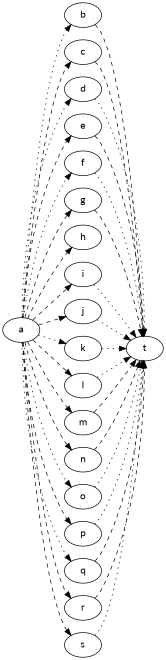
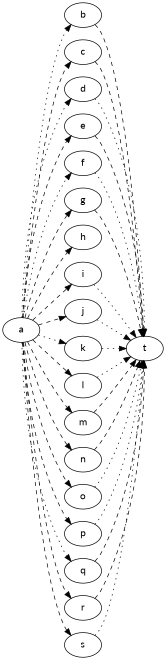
  digraph {
    fontname=Lato
    rankdir=LR
    node [Weight=3 fontname=Lato]
    edge [Weight=3 fontname=Lato style=dashed]
    a [Weight=2]
    b
    c [Weight=10]
    d [Weight=4]
    e [Weight=5]
    f [Weight=2]
    g [Weight=12]
    h [Weight=25]
    i [Weight=33]
    j [Weight=2]
    k [Weight=5]
    l [Weight=1]
    m [Weight=1]
    n [Weight=23]
    o
    p [Weight=4]
    q
    r [Weight=8]
    s
    t
    a -> b [Weight=4 style=dotted]
    a -> c
    a -> d [Weight=45 style=dotted]
    a -> e [Weight=6]
    a -> f [Weight=9 style=dotted]
    a -> g [Weight=13]
    a -> h [Weight=7]
    a -> i [Weight=8]
    a -> j
    a -> k [Weight=4 style=dotted]
    a -> l [Weight=5]
    a -> m [Weight=23]
    a -> n [Weight=5]
-   a -> o [style=dotted]
+   a -> o
    a -> p [Weight=2]
    a -> q [Weight=4 style=dotted]
    a -> r [Weight=13]
    a -> s [Weight=7]
    b -> t
    c -> t [Weight=45]
    d -> t [Weight=6 style=dotted]
    e -> t [Weight=9]
    f -> t [Weight=13 style=dotted]
    g -> t [Weight=7]
    i -> t [style=dotted]
    j -> t [Weight=4 style=dotted]
    k -> t [Weight=5 style=dotted]
    l -> t [Weight=23 style=dotted]
    m -> t [Weight=5]
    n -> t
    o -> t [Weight=2 style=dotted]
    p -> t [Weight=13 style=dotted]
    q -> t [Weight=7]
    r -> t [Weight=9]
    s -> t [style=dotted]
  }
